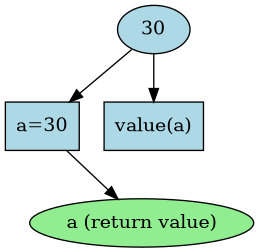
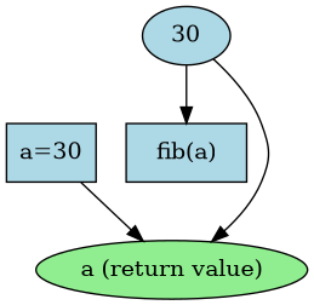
  digraph {
    fontname="DejaVu Serif"
    node [fillcolor=lightblue fontname="DejaVu Serif" shape=ellipse style=filled]
    edge [fontname="DejaVu Serif"]
    n1 [label=30]
    n2 [label="a=30" shape=box]
-   n3 [label="value(a)" shape=box]
+   n3 [label="fib(a)" shape=box]
    n4 [fillcolor=lightgreen label="a (return value)"]
-   n1 -> n2
+   n1 -> n4
    n1 -> n3
    n2 -> n4
  }
